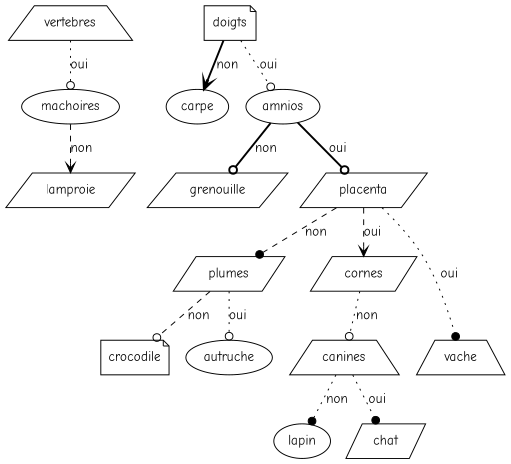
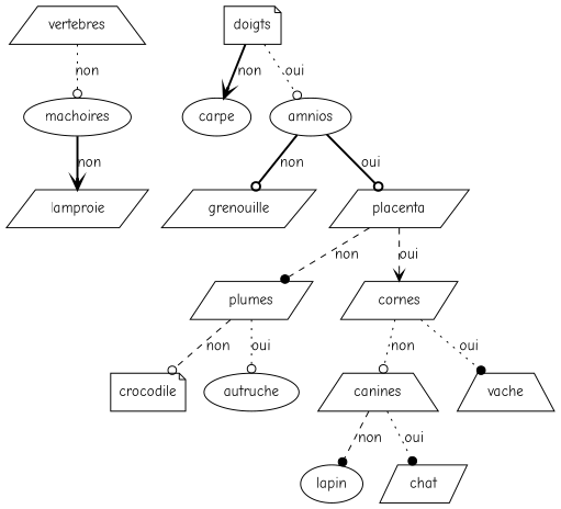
  digraph {
    fontname="Comic Neue"
    node [fontname="Comic Neue" shape=parallelogram]
    edge [arrowhead=odot fontname="Comic Neue" style=dotted]
    vertebres [shape=trapezium]
    machoires [shape=ellipse]
    lamproie
    doigts [shape=note]
    carpe [shape=ellipse]
    amnios [shape=ellipse]
    grenouille
    placenta
    plumes
    cornes
    crocodile [shape=note]
    autruche [shape=ellipse]
    canines [shape=trapezium]
    vache [shape=trapezium]
    lapin [shape=ellipse]
    chat
-   vertebres -> machoires [label=oui]
-   machoires -> lamproie [arrowhead=vee label=non style=dashed]
+   vertebres -> machoires [label=non]
+   machoires -> lamproie [arrowhead=vee label=non style=bold]
    doigts -> carpe [arrowhead=vee label=non style=bold]
    doigts -> amnios [label=oui]
    amnios -> grenouille [label=non style=bold]
    amnios -> placenta [label=oui style=bold]
    placenta -> plumes [arrowhead=dot label=non style=dashed]
    placenta -> cornes [arrowhead=vee label=oui style=dashed]
    plumes -> crocodile [label=non style=dashed]
    plumes -> autruche [label=oui]
    cornes -> canines [label=non]
-   placenta -> vache [arrowhead=dot label=oui]
-   canines -> lapin [arrowhead=dot label=non]
+   cornes -> vache [arrowhead=dot label=oui]
+   canines -> lapin [arrowhead=dot label=non style=dashed]
    canines -> chat [arrowhead=dot label=oui]
  }
